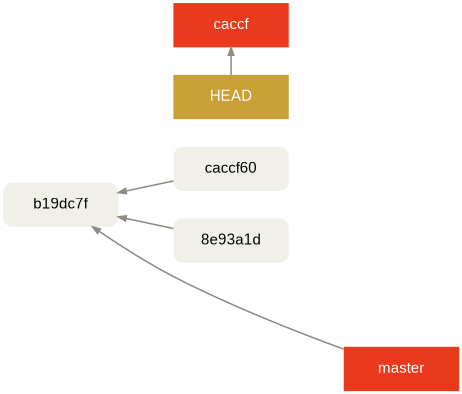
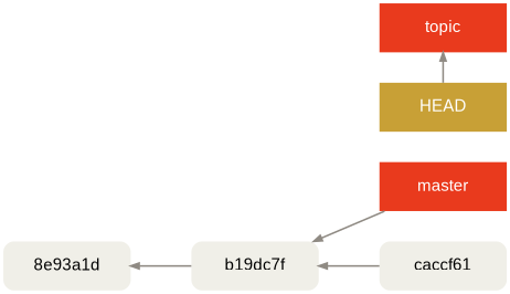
  digraph {
    fontname="Liberation Sans"
    nodesep=.5
    rankdir=LR
    ranksep=1
    node [fillcolor="#f0efe8" fontname="Liberation Sans" fontsize=20 margin=".45,.25" penwidth=0 shape=box style="rounded,filled"]
    edge [color="#8f8a83" dir=back fontname="Liberation Sans" penwidth=2]
-   n1 [label=caccf60 width=2.1]
-   topic [fillcolor="#e93a1d" fontcolor="#ffffff" style=filled width=2.1 label=caccf]
+   n1 [label=caccf61 width=2.1]
+   topic [fillcolor="#e93a1d" fontcolor="#ffffff" style=filled width=2.1]
    HEAD [fillcolor="#c8a036" fontcolor="#ffffff" style=filled width=2.1]
    X [style=invis width=2.1]
    Y [style=invis width=2.1]
    master [fillcolor="#e93a1d" fontcolor="#ffffff" style=filled width=2.1]
    n7 [label="8e93a1d" width=2.1]
    n8 [label=b19dc7f width=2.1]
    subgraph sub_1 {
      rank=same
      n1
      topic
      HEAD
    }
    topic -> HEAD [constraint=false]
    X -> Y [style=invis]
    Y -> master [style=invis]
    n7 -> X [constraint=false style=invis]
-   n8 -> n7
+   n7 -> n8
    n8 -> n1
    n8 -> Y [constraint=false style=invis]
    n8 -> master [constraint=false]
  }
